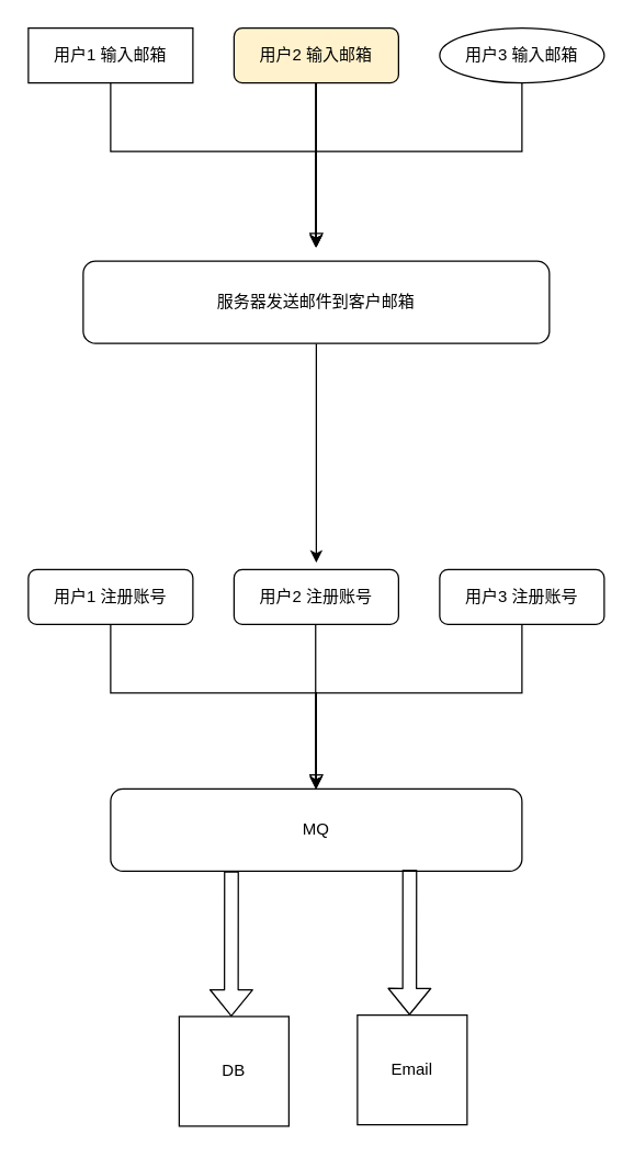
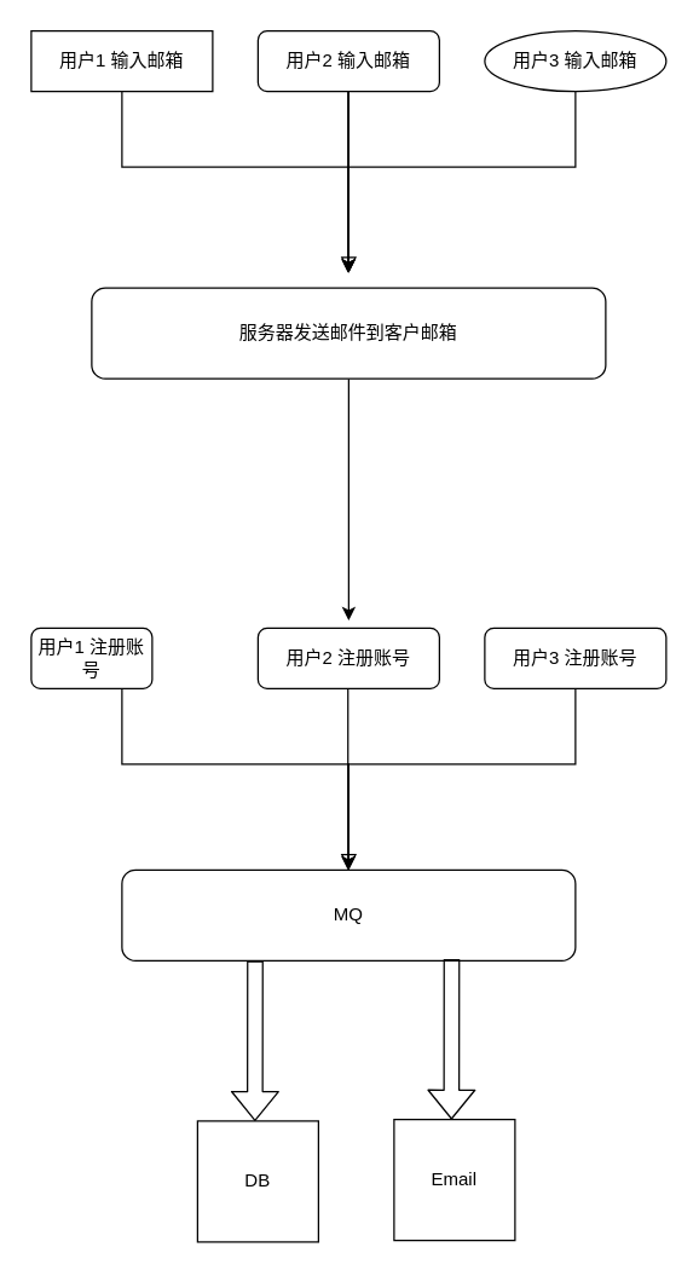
  <mxCell id="0" />
  <mxCell id="1" parent="0" />
  <mxCell id="2" value="" style="rounded=0;html=1;jettySize=auto;orthogonalLoop=1;fontSize=11;endArrow=block;endFill=0;endSize=8;strokeWidth=1;shadow=0;labelBackgroundColor=none;edgeStyle=orthogonalEdgeStyle;" parent="1" source="3" edge="1"><mxGeometry relative="1" as="geometry"><mxPoint x="230" y="180" as="targetPoint" /><Array as="points"><mxPoint x="80" y="110" /><mxPoint x="230" y="110" /></Array></mxGeometry></mxCell>
  <mxCell id="3" value="用户1 输入邮箱" style="whiteSpace=wrap;html=1;fontSize=12;glass=0;strokeWidth=1;shadow=0;rounded=0;" parent="1" vertex="1"><mxGeometry x="20" y="20" width="120" height="40" as="geometry" /></mxCell>
  <mxCell id="4" value="Yes" style="edgeStyle=orthogonalEdgeStyle;rounded=0;html=1;jettySize=auto;orthogonalLoop=1;fontSize=11;endArrow=block;endFill=0;endSize=8;strokeWidth=1;shadow=0;labelBackgroundColor=none;" parent="1" edge="1"><mxGeometry y="10" relative="1" as="geometry"><mxPoint as="offset" /><mxPoint x="260" y="320" as="sourcePoint" /></mxGeometry></mxCell>
  <mxCell id="5" value="" style="edgeStyle=orthogonalEdgeStyle;rounded=0;orthogonalLoop=1;jettySize=auto;html=1;entryX=0.5;entryY=0;entryDx=0;entryDy=0;" edge="1" parent="1" source="6"><mxGeometry relative="1" as="geometry"><mxPoint x="230" y="180" as="targetPoint" /></mxGeometry></mxCell>
- <mxCell id="6" value="用户2 输入邮箱" style="rounded=1;whiteSpace=wrap;html=1;fontSize=12;glass=0;strokeWidth=1;shadow=0;fillColor=#fff2cc;" vertex="1" parent="1"><mxGeometry x="170" y="20" width="120" height="40" as="geometry" /></mxCell>
+ <mxCell id="6" value="用户2 输入邮箱" style="rounded=1;whiteSpace=wrap;html=1;fontSize=12;glass=0;strokeWidth=1;shadow=0;" vertex="1" parent="1"><mxGeometry x="170" y="20" width="120" height="40" as="geometry" /></mxCell>
  <mxCell id="7" value="" style="edgeStyle=orthogonalEdgeStyle;rounded=0;orthogonalLoop=1;jettySize=auto;html=1;entryX=0.5;entryY=0;entryDx=0;entryDy=0;" edge="1" parent="1" source="8"><mxGeometry relative="1" as="geometry"><mxPoint x="230" y="180" as="targetPoint" /><Array as="points"><mxPoint x="380" y="110" /><mxPoint x="230" y="110" /></Array></mxGeometry></mxCell>
  <mxCell id="8" value="用户3 输入邮箱" style="ellipse;whiteSpace=wrap;html=1;fontSize=12;glass=0;strokeWidth=1;shadow=0;" vertex="1" parent="1"><mxGeometry x="320" y="20" width="120" height="40" as="geometry" /></mxCell>
  <mxCell id="9" value="" style="edgeStyle=orthogonalEdgeStyle;rounded=0;orthogonalLoop=1;jettySize=auto;html=1;" edge="1" parent="1" source="10"><mxGeometry relative="1" as="geometry"><mxPoint x="230" y="410" as="targetPoint" /></mxGeometry></mxCell>
  <mxCell id="10" value="服务器发送邮件到客户邮箱" style="rounded=1;whiteSpace=wrap;html=1;" vertex="1" parent="1"><mxGeometry x="60" y="190" width="340" height="60" as="geometry" /></mxCell>
  <mxCell id="11" value="" style="edgeStyle=orthogonalEdgeStyle;rounded=0;orthogonalLoop=1;jettySize=auto;html=1;entryX=0.5;entryY=0;entryDx=0;entryDy=0;" edge="1" parent="1"><mxGeometry relative="1" as="geometry"><mxPoint x="229.5" y="60" as="sourcePoint" /><mxPoint x="229.5" y="180" as="targetPoint" /></mxGeometry></mxCell>
  <mxCell id="12" value="" style="rounded=0;html=1;jettySize=auto;orthogonalLoop=1;fontSize=11;endArrow=block;endFill=0;endSize=8;strokeWidth=1;shadow=0;labelBackgroundColor=none;edgeStyle=orthogonalEdgeStyle;" edge="1" parent="1" source="13"><mxGeometry relative="1" as="geometry"><mxPoint x="230" y="575" as="targetPoint" /><Array as="points"><mxPoint x="80" y="505" /><mxPoint x="230" y="505" /></Array></mxGeometry></mxCell>
- <mxCell id="13" value="用户1 注册账号" style="rounded=1;whiteSpace=wrap;html=1;fontSize=12;glass=0;strokeWidth=1;shadow=0;" vertex="1" parent="1"><mxGeometry x="20" y="415" width="120" height="40" as="geometry" /></mxCell>
+ <mxCell id="13" value="用户1 注册账号" style="rounded=1;whiteSpace=wrap;html=1;fontSize=12;glass=0;strokeWidth=1;shadow=0;" vertex="1" parent="1"><mxGeometry x="20" y="415" width="80" height="40" as="geometry" /></mxCell>
  <mxCell id="14" value="用户2 注册账号" style="rounded=1;whiteSpace=wrap;html=1;fontSize=12;glass=0;strokeWidth=1;shadow=0;" vertex="1" parent="1"><mxGeometry x="170" y="415" width="120" height="40" as="geometry" /></mxCell>
  <mxCell id="15" value="" style="edgeStyle=orthogonalEdgeStyle;rounded=0;orthogonalLoop=1;jettySize=auto;html=1;entryX=0.5;entryY=0;entryDx=0;entryDy=0;" edge="1" parent="1" source="16"><mxGeometry relative="1" as="geometry"><mxPoint x="230" y="575" as="targetPoint" /><Array as="points"><mxPoint x="380" y="505" /><mxPoint x="230" y="505" /></Array></mxGeometry></mxCell>
  <mxCell id="16" value="用户3 注册账号" style="rounded=1;whiteSpace=wrap;html=1;fontSize=12;glass=0;strokeWidth=1;shadow=0;" vertex="1" parent="1"><mxGeometry x="320" y="415" width="120" height="40" as="geometry" /></mxCell>
  <mxCell id="17" value="" style="edgeStyle=orthogonalEdgeStyle;rounded=0;orthogonalLoop=1;jettySize=auto;html=1;entryX=0.5;entryY=0;entryDx=0;entryDy=0;" edge="1" parent="1"><mxGeometry relative="1" as="geometry"><mxPoint x="229.5" y="455" as="sourcePoint" /><mxPoint x="229.5" y="575" as="targetPoint" /></mxGeometry></mxCell>
  <mxCell id="18" value="MQ" style="rounded=1;whiteSpace=wrap;html=1;" vertex="1" parent="1"><mxGeometry x="80" y="575" width="300" height="60" as="geometry" /></mxCell>
  <mxCell id="19" value="Email" style="whiteSpace=wrap;html=1;aspect=fixed;" vertex="1" parent="1"><mxGeometry x="260" y="740" width="80" height="80" as="geometry" /></mxCell>
  <mxCell id="20" value="" style="shape=flexArrow;endArrow=classic;html=1;exitX=0.727;exitY=0.983;exitDx=0;exitDy=0;exitPerimeter=0;" edge="1" parent="1" source="18"><mxGeometry width="50" height="50" relative="1" as="geometry"><mxPoint x="420" y="610" as="sourcePoint" /><mxPoint x="298" y="740" as="targetPoint" /></mxGeometry></mxCell>
  <mxCell id="21" value="DB" style="whiteSpace=wrap;html=1;aspect=fixed;" vertex="1" parent="1"><mxGeometry x="130" y="741.02" width="80" height="80" as="geometry" /></mxCell>
  <mxCell id="22" value="" style="shape=flexArrow;endArrow=classic;html=1;exitX=0.727;exitY=0.983;exitDx=0;exitDy=0;exitPerimeter=0;" edge="1" parent="1"><mxGeometry width="50" height="50" relative="1" as="geometry"><mxPoint x="168.1" y="635" as="sourcePoint" /><mxPoint x="168" y="741.02" as="targetPoint" /></mxGeometry></mxCell>
